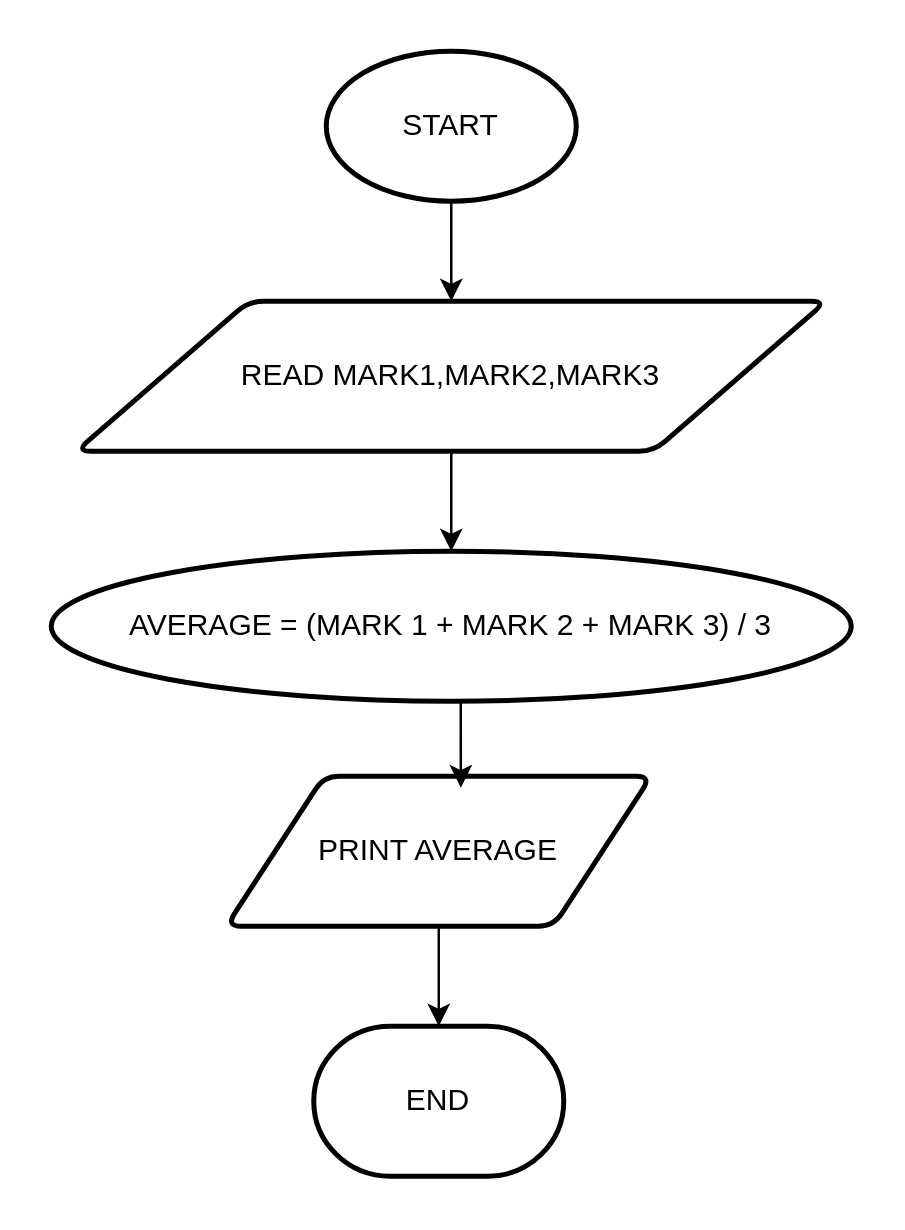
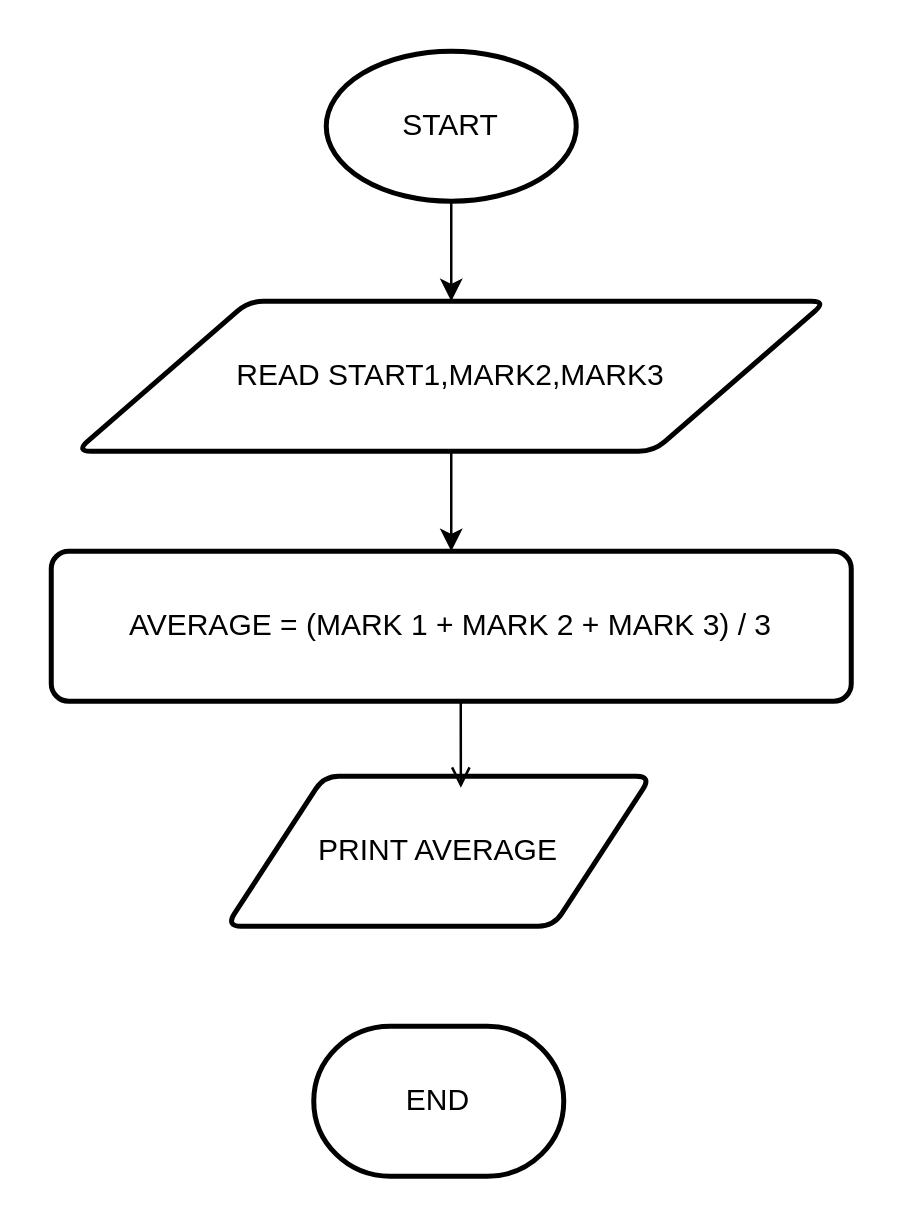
  <mxCell id="0" />
  <mxCell id="1" parent="0" />
  <mxCell id="2" style="edgeStyle=orthogonalEdgeStyle;rounded=0;orthogonalLoop=1;jettySize=auto;html=1;exitX=0.5;exitY=1;exitDx=0;exitDy=0;exitPerimeter=0;entryX=0.5;entryY=0;entryDx=0;entryDy=0;" parent="1" source="3" target="5" edge="1"><mxGeometry relative="1" as="geometry" /></mxCell>
  <mxCell id="3" value="START" style="strokeWidth=2;html=1;shape=mxgraph.flowchart.start_1;whiteSpace=wrap;" parent="1" vertex="1"><mxGeometry x="130" y="20" width="100" height="60" as="geometry" /></mxCell>
  <mxCell id="4" style="edgeStyle=orthogonalEdgeStyle;rounded=0;orthogonalLoop=1;jettySize=auto;html=1;exitX=0.5;exitY=1;exitDx=0;exitDy=0;" parent="1" source="5" target="6" edge="1"><mxGeometry relative="1" as="geometry" /></mxCell>
- <mxCell id="5" value="READ MARK1,MARK2,MARK3" style="shape=parallelogram;html=1;strokeWidth=2;perimeter=parallelogramPerimeter;whiteSpace=wrap;rounded=1;arcSize=12;size=0.23;" parent="1" vertex="1"><mxGeometry x="30" y="120" width="300" height="60" as="geometry" /></mxCell>
- <mxCell id="6" value="AVERAGE = (MARK 1 + MARK 2 + MARK 3) / 3" style="ellipse;whiteSpace=wrap;html=1;absoluteArcSize=1;arcSize=14;strokeWidth=2;" parent="1" vertex="1"><mxGeometry x="20" y="220" width="320" height="60" as="geometry" /></mxCell>
- <mxCell id="7" style="edgeStyle=orthogonalEdgeStyle;rounded=0;orthogonalLoop=1;jettySize=auto;html=1;exitX=0.5;exitY=1;exitDx=0;exitDy=0;" parent="1" source="8" target="10" edge="1"><mxGeometry relative="1" as="geometry" /></mxCell>
+ <mxCell id="5" value="READ START1,MARK2,MARK3" style="shape=parallelogram;html=1;strokeWidth=2;perimeter=parallelogramPerimeter;whiteSpace=wrap;rounded=1;arcSize=12;size=0.23;" parent="1" vertex="1"><mxGeometry x="30" y="120" width="300" height="60" as="geometry" /></mxCell>
+ <mxCell id="6" value="AVERAGE = (MARK 1 + MARK 2 + MARK 3) / 3" style="rounded=1;whiteSpace=wrap;html=1;absoluteArcSize=1;arcSize=14;strokeWidth=2;" parent="1" vertex="1"><mxGeometry x="20" y="220" width="320" height="60" as="geometry" /></mxCell>
  <mxCell id="8" value="PRINT AVERAGE" style="shape=parallelogram;html=1;strokeWidth=2;perimeter=parallelogramPerimeter;whiteSpace=wrap;rounded=1;arcSize=12;size=0.23;" parent="1" vertex="1"><mxGeometry x="90" y="310" width="170" height="60" as="geometry" /></mxCell>
- <mxCell id="9" style="edgeStyle=orthogonalEdgeStyle;rounded=0;orthogonalLoop=1;jettySize=auto;html=1;exitX=0.5;exitY=1;exitDx=0;exitDy=0;entryX=0.552;entryY=0.076;entryDx=0;entryDy=0;entryPerimeter=0;" parent="1" source="6" target="8" edge="1"><mxGeometry relative="1" as="geometry" /></mxCell>
+ <mxCell id="9" style="edgeStyle=orthogonalEdgeStyle;rounded=0;orthogonalLoop=1;jettySize=auto;html=1;exitX=0.5;exitY=1;exitDx=0;exitDy=0;entryX=0.552;entryY=0.076;entryDx=0;entryDy=0;entryPerimeter=0;endArrow=open;" parent="1" source="6" target="8" edge="1"><mxGeometry relative="1" as="geometry" /></mxCell>
  <mxCell id="10" value="END" style="strokeWidth=2;html=1;shape=mxgraph.flowchart.terminator;whiteSpace=wrap;" parent="1" vertex="1"><mxGeometry x="125" y="410" width="100" height="60" as="geometry" /></mxCell>
